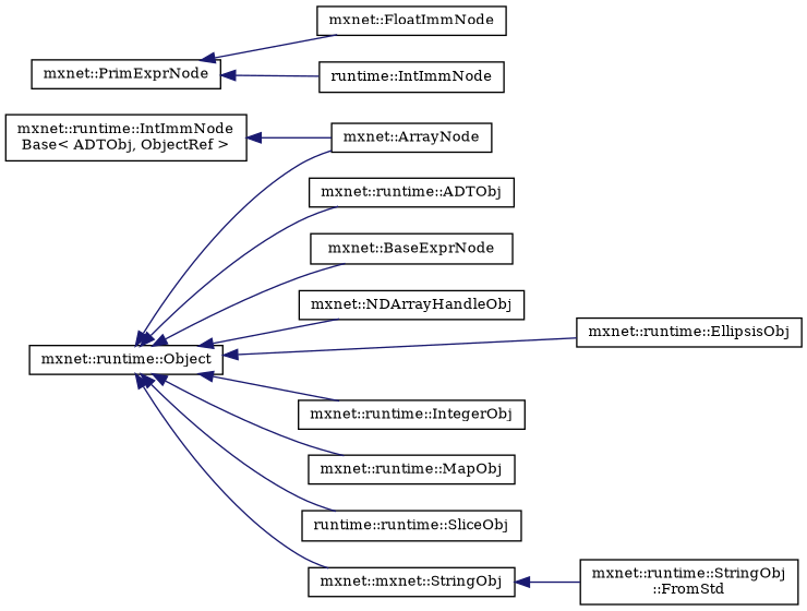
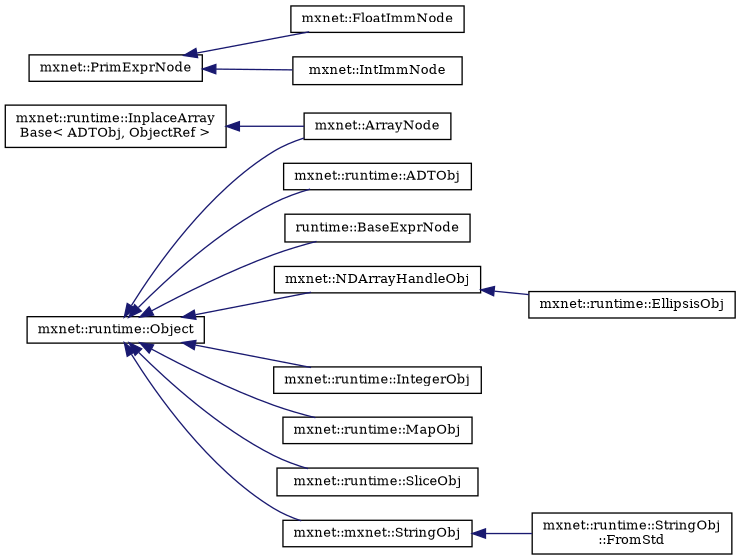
  digraph {
    fontname="DejaVu Serif"
    rankdir=LR
    node [color=black fillcolor=white fontname="DejaVu Serif" fontsize=10 shape=record style=filled]
    edge [color=midnightblue dir=back fontname="DejaVu Serif" fontsize=10 labelfontname=Helvetica labelfontsize=10 style=solid]
-   n1 [height=0.2 label="mxnet::runtime::IntImmNode\lBase\< ADTObj, ObjectRef \>" width=0.4]
+   n1 [height=0.2 label="mxnet::runtime::InplaceArray\lBase\< ADTObj, ObjectRef \>" width=0.4]
    n2 [height=0.2 label="mxnet::ArrayNode" width=0.4]
    n3 [height=0.2 label="mxnet::runtime::ADTObj" width=0.4]
    n4 [height=0.2 label="mxnet::runtime::Object" width=0.4]
-   n5 [height=0.2 label="mxnet::BaseExprNode" width=0.4]
+   n5 [height=0.2 label="runtime::BaseExprNode" width=0.4]
    n6 [height=0.2 label="mxnet::NDArrayHandleObj" width=0.4]
    n7 [height=0.2 label="mxnet::runtime::EllipsisObj" width=0.4]
    n8 [height=0.2 label="mxnet::runtime::IntegerObj" width=0.4]
    n9 [height=0.2 label="mxnet::runtime::MapObj" width=0.4]
-   n10 [height=0.2 label="runtime::runtime::SliceObj" width=0.4]
+   n10 [height=0.2 label="mxnet::runtime::SliceObj" width=0.4]
    n11 [height=0.2 label="mxnet::mxnet::StringObj" width=0.4]
    n12 [height=0.2 label="mxnet::runtime::StringObj\l::FromStd" width=0.4]
    n13 [height=0.2 label="mxnet::PrimExprNode" width=0.4]
    n14 [height=0.2 label="mxnet::FloatImmNode" width=0.4]
-   n15 [height=0.2 label="runtime::IntImmNode" width=0.4]
+   n15 [height=0.2 label="mxnet::IntImmNode" width=0.4]
    n1 -> n2
    n4 -> n2
    n4 -> n3
    n4 -> n5
    n4 -> n6
-   n4 -> n7
+   n6 -> n7
    n4 -> n8
    n4 -> n9
    n4 -> n10
    n4 -> n11
    n11 -> n12
    n13 -> n14
    n13 -> n15
  }
